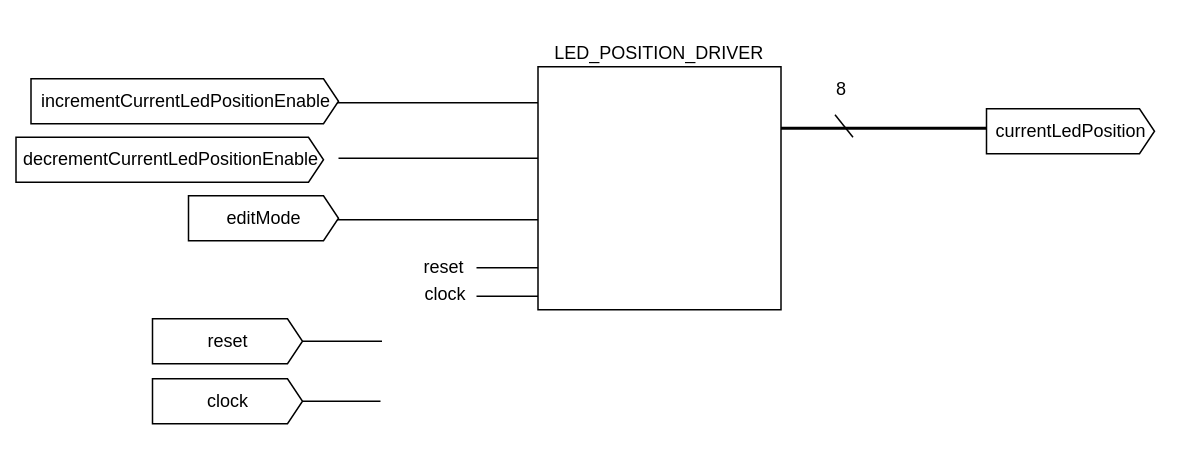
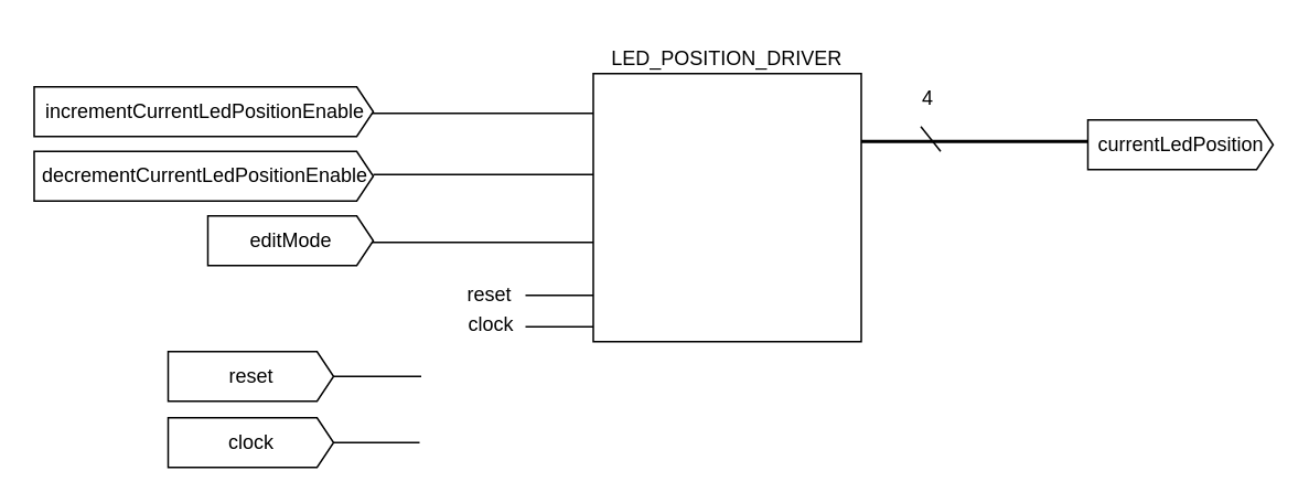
  <mxCell id="0" />
  <mxCell id="1" parent="0" />
  <mxCell id="2" value="" style="line;strokeWidth=2;html=1;" vertex="1" parent="1"><mxGeometry x="497" y="80" width="161" height="10" as="geometry" /></mxCell>
  <mxCell id="3" value="currentLedPosition" style="html=1;shadow=0;dashed=0;align=center;verticalAlign=middle;shape=mxgraph.arrows2.arrow;dy=0;dx=10;notch=0;" vertex="1" parent="1"><mxGeometry x="657" y="72" width="112" height="30" as="geometry" /></mxCell>
- <mxCell id="4" value="8" style="text;html=1;align=center;verticalAlign=middle;resizable=0;points=[];autosize=1;strokeColor=none;fillColor=none;" vertex="1" parent="1"><mxGeometry x="547" y="45" width="26" height="27" as="geometry" /></mxCell>
+ <mxCell id="4" value="4" style="text;html=1;align=center;verticalAlign=middle;resizable=0;points=[];autosize=1;strokeColor=none;fillColor=none;" vertex="1" parent="1"><mxGeometry x="547" y="45" width="26" height="27" as="geometry" /></mxCell>
  <mxCell id="5" value="" style="endArrow=none;html=1;rounded=0;strokeWidth=1;" edge="1" parent="1"><mxGeometry width="50" height="50" relative="1" as="geometry"><mxPoint x="568" y="91" as="sourcePoint" /><mxPoint x="556" y="76" as="targetPoint" /></mxGeometry></mxCell>
  <mxCell id="6" value="LED_POSITION_DRIVER" style="text;html=1;strokeColor=none;fillColor=none;align=center;verticalAlign=middle;whiteSpace=wrap;rounded=0;" vertex="1" parent="1"><mxGeometry x="409" y="20" width="60" height="30" as="geometry" /></mxCell>
  <mxCell id="7" style="edgeStyle=orthogonalEdgeStyle;rounded=0;orthogonalLoop=1;jettySize=auto;html=1;exitX=1;exitY=0.5;exitDx=0;exitDy=0;exitPerimeter=0;endArrow=none;endFill=0;" edge="1" parent="1" source="8"><mxGeometry relative="1" as="geometry"><mxPoint x="254" y="227" as="targetPoint" /></mxGeometry></mxCell>
  <mxCell id="8" value="reset" style="html=1;shadow=0;dashed=0;align=center;verticalAlign=middle;shape=mxgraph.arrows2.arrow;dy=0;dx=10;notch=0;" vertex="1" parent="1"><mxGeometry x="101" y="212" width="100" height="30" as="geometry" /></mxCell>
  <mxCell id="9" style="edgeStyle=orthogonalEdgeStyle;rounded=0;orthogonalLoop=1;jettySize=auto;html=1;exitX=1;exitY=0.5;exitDx=0;exitDy=0;exitPerimeter=0;endArrow=none;endFill=0;" edge="1" parent="1" source="10"><mxGeometry relative="1" as="geometry"><mxPoint x="253" y="267" as="targetPoint" /></mxGeometry></mxCell>
  <mxCell id="10" value="clock" style="html=1;shadow=0;dashed=0;align=center;verticalAlign=middle;shape=mxgraph.arrows2.arrow;dy=0;dx=10;notch=0;" vertex="1" parent="1"><mxGeometry x="101" y="252" width="100" height="30" as="geometry" /></mxCell>
  <mxCell id="11" style="edgeStyle=orthogonalEdgeStyle;rounded=0;orthogonalLoop=1;jettySize=auto;html=1;exitX=1;exitY=0.5;exitDx=0;exitDy=0;exitPerimeter=0;endArrow=none;endFill=0;" edge="1" parent="1"><mxGeometry relative="1" as="geometry"><mxPoint x="370" y="178" as="targetPoint" /><mxPoint x="317" y="178" as="sourcePoint" /></mxGeometry></mxCell>
  <mxCell id="12" value="reset" style="text;html=1;align=center;verticalAlign=middle;resizable=0;points=[];autosize=1;strokeColor=none;fillColor=none;" vertex="1" parent="1"><mxGeometry x="272" y="164" width="46" height="27" as="geometry" /></mxCell>
  <mxCell id="13" style="edgeStyle=orthogonalEdgeStyle;rounded=0;orthogonalLoop=1;jettySize=auto;html=1;exitX=1;exitY=0.5;exitDx=0;exitDy=0;exitPerimeter=0;endArrow=none;endFill=0;" edge="1" parent="1"><mxGeometry relative="1" as="geometry"><mxPoint x="370" y="197" as="targetPoint" /><mxPoint x="317" y="197" as="sourcePoint" /></mxGeometry></mxCell>
  <mxCell id="14" value="clock" style="text;html=1;align=center;verticalAlign=middle;resizable=0;points=[];autosize=1;strokeColor=none;fillColor=none;" vertex="1" parent="1"><mxGeometry x="273" y="182" width="46" height="27" as="geometry" /></mxCell>
  <mxCell id="15" value="" style="line;strokeWidth=1;html=1;" vertex="1" parent="1"><mxGeometry x="223" y="63" width="161" height="10" as="geometry" /></mxCell>
  <mxCell id="16" value="" style="line;strokeWidth=1;html=1;" vertex="1" parent="1"><mxGeometry x="225" y="100" width="161" height="10" as="geometry" /></mxCell>
  <mxCell id="17" value="" style="line;strokeWidth=1;html=1;" vertex="1" parent="1"><mxGeometry x="222" y="141" width="161" height="10" as="geometry" /></mxCell>
  <mxCell id="18" value="" style="whiteSpace=wrap;html=1;aspect=fixed;" vertex="1" parent="1"><mxGeometry x="358" y="44" width="162" height="162" as="geometry" /></mxCell>
  <mxCell id="19" value="incrementCurrentLedPositionEnable" style="html=1;shadow=0;dashed=0;align=center;verticalAlign=middle;shape=mxgraph.arrows2.arrow;dy=0;dx=10;notch=0;" vertex="1" parent="1"><mxGeometry x="20" y="52" width="205" height="30" as="geometry" /></mxCell>
- <mxCell id="20" value="decrementCurrentLedPositionEnable" style="html=1;shadow=0;dashed=0;align=center;verticalAlign=middle;shape=mxgraph.arrows2.arrow;dy=0;dx=10;notch=0;" vertex="1" parent="1"><mxGeometry x="10" y="91" width="205" height="30" as="geometry" /></mxCell>
+ <mxCell id="20" value="decrementCurrentLedPositionEnable" style="html=1;shadow=0;dashed=0;align=center;verticalAlign=middle;shape=mxgraph.arrows2.arrow;dy=0;dx=10;notch=0;" vertex="1" parent="1"><mxGeometry x="20" y="91" width="205" height="30" as="geometry" /></mxCell>
  <mxCell id="21" value="editMode" style="html=1;shadow=0;dashed=0;align=center;verticalAlign=middle;shape=mxgraph.arrows2.arrow;dy=0;dx=10;notch=0;" vertex="1" parent="1"><mxGeometry x="125" y="130" width="100" height="30" as="geometry" /></mxCell>
